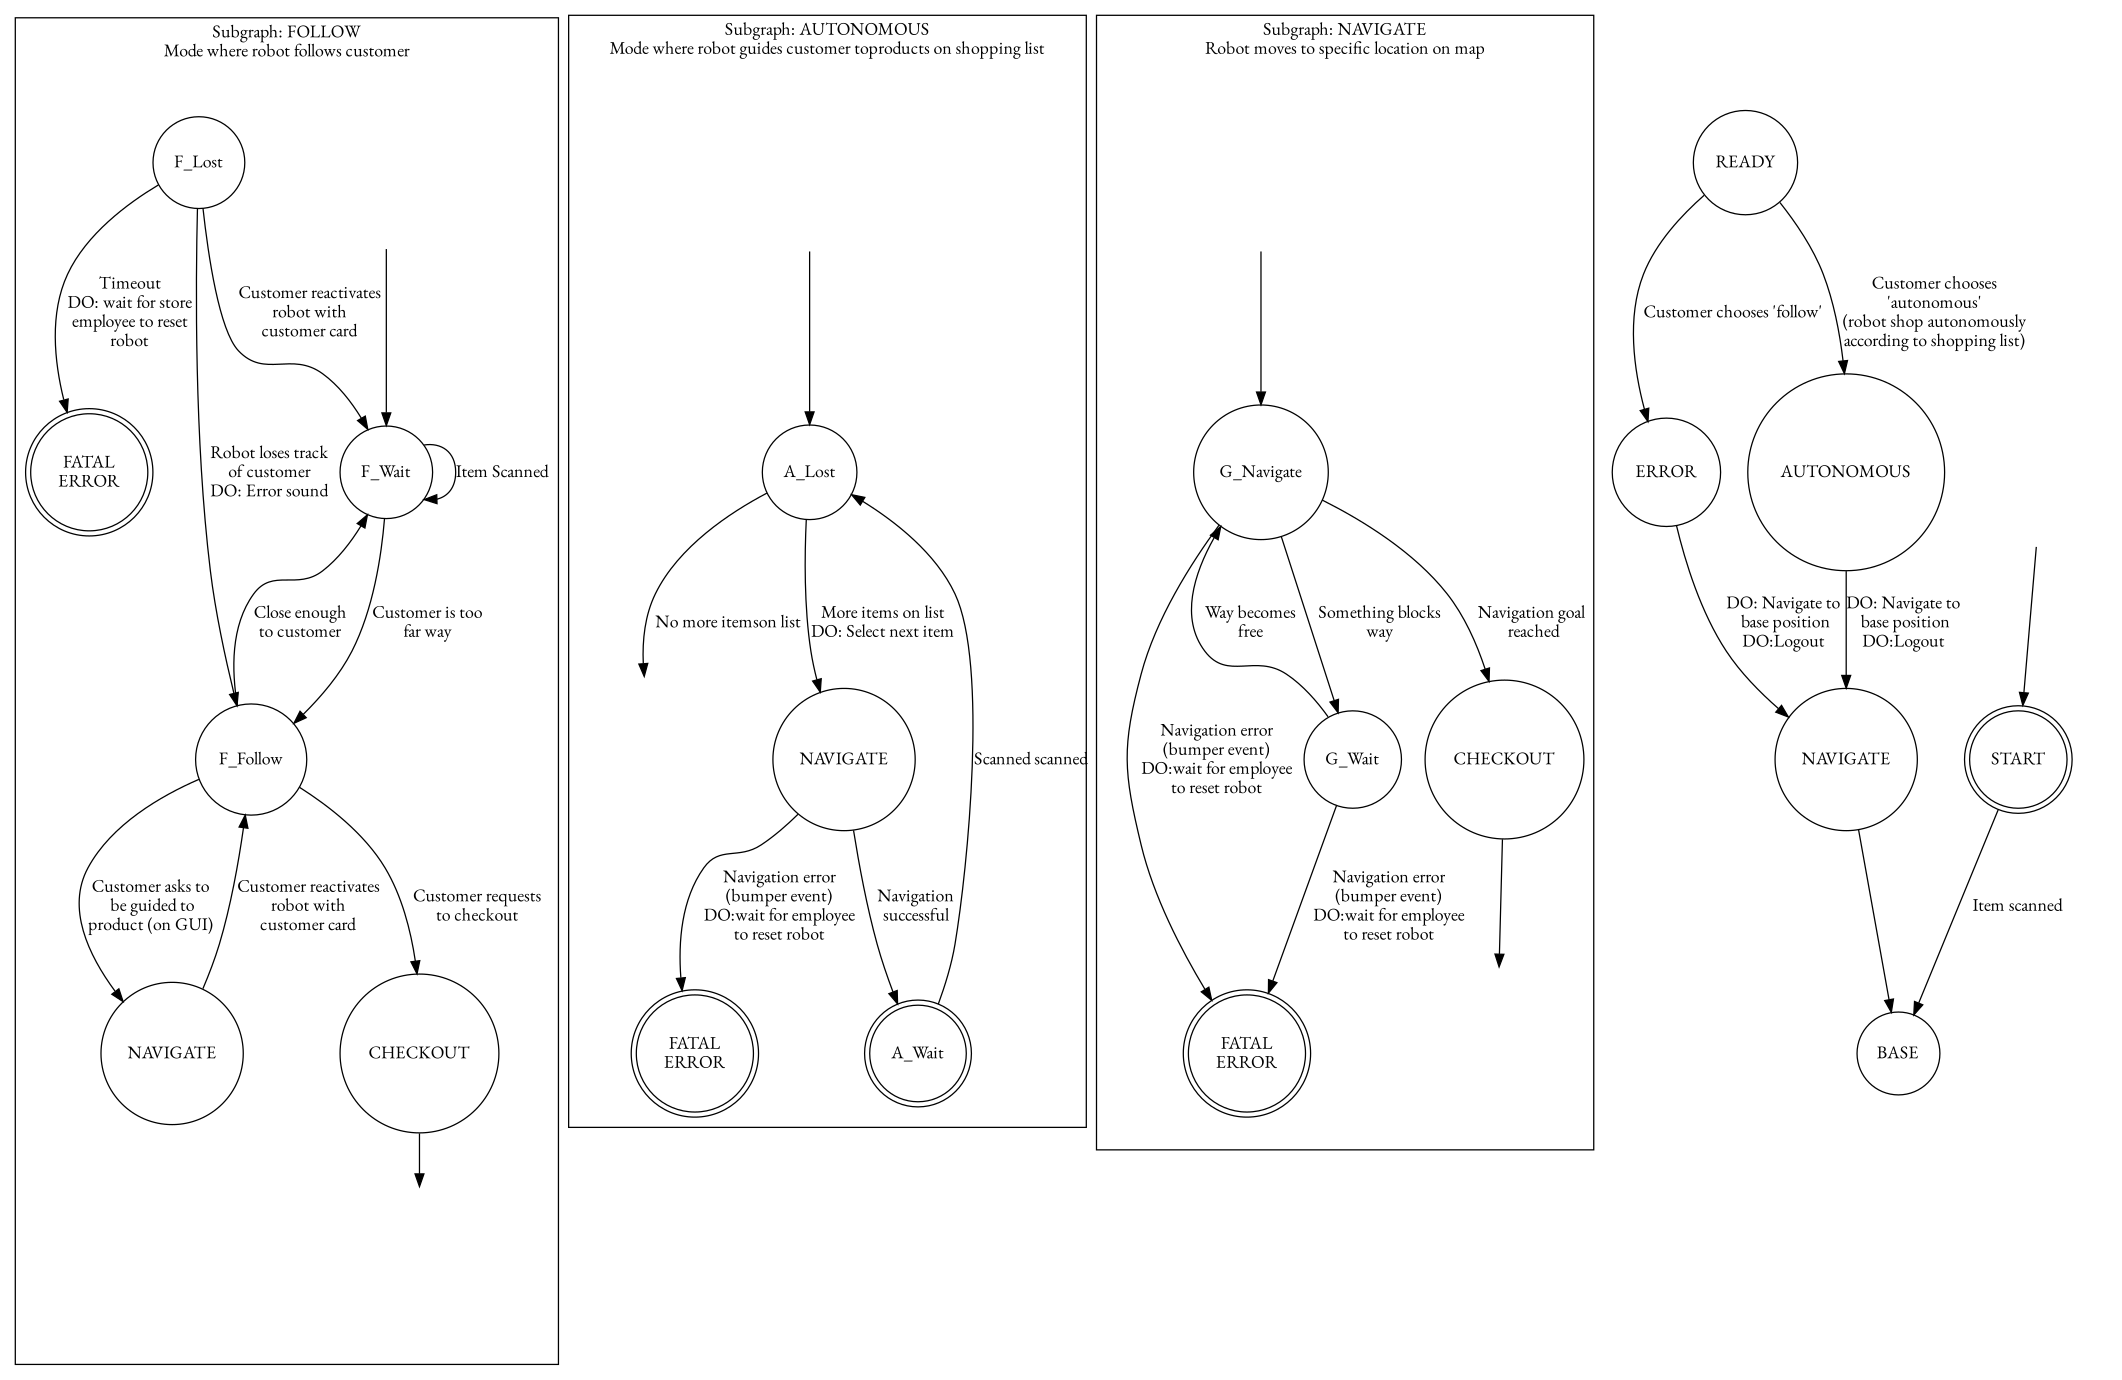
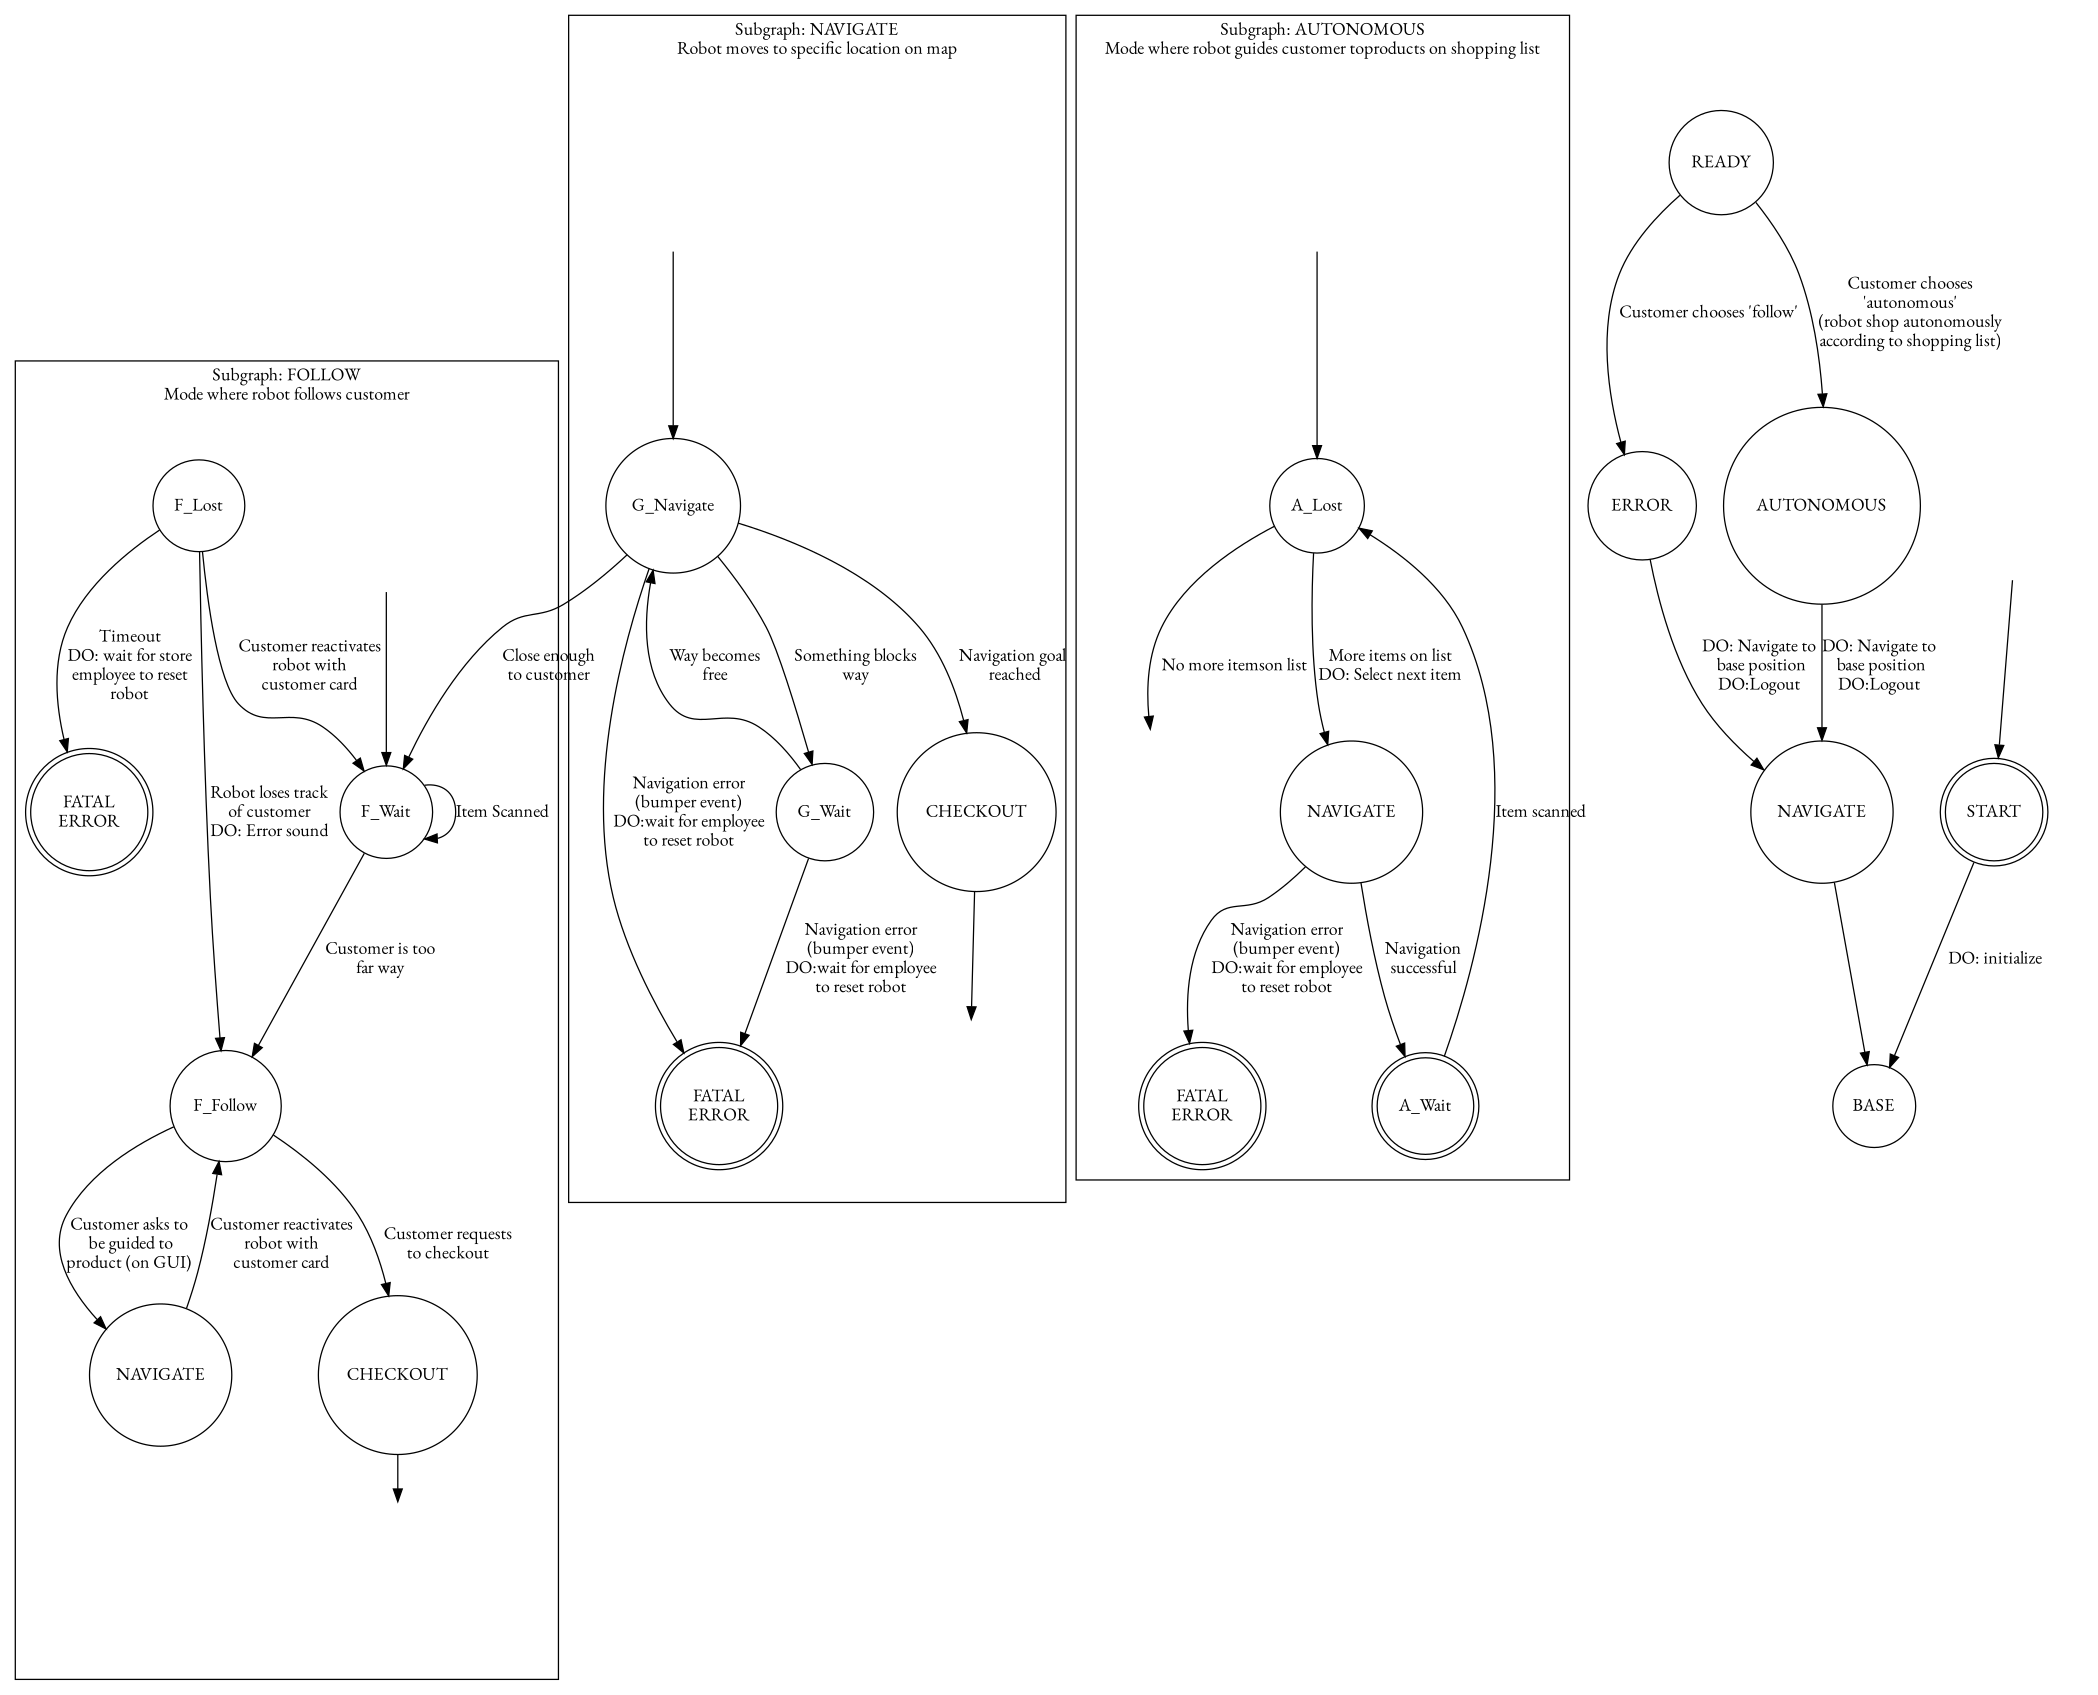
  digraph {
    fontname="EB Garamond"
    node [fontname="EB Garamond" shape=circle]
    edge [fontname="EB Garamond"]
    F_invisible_start [style=invis]
    F_Wait
    F_invisible_end [style=invis]
    n4 [label="FATAL\nERROR" shape=doublecircle]
    n5 [label=NAVIGATE]
    F_Follow
    n7 [label=CHECKOUT]
    F_Lost
    A_invisible_start [style=invis]
    n10 [label=A_Lost]
    A_invisible_end [style=invis]
    n12 [label="FATAL\nERROR" shape=doublecircle]
    n13 [label=NAVIGATE]
    A_Wait [shape=doublecircle]
    G_invisible_start [style=invis]
    G_Navigate
    G_invisible_end [style=invis]
    n18 [label="FATAL\nERROR" shape=doublecircle]
    n19 [label=CHECKOUT]
    G_Wait
    START [shape=doublecircle]
    BASE
    start_invisible [style=invis]
    n24 [label=ERROR]
    READY
    AUTONOMOUS
    NAVIGATE
    subgraph cluster_1 {
      label="Subgraph: FOLLOW\nMode where robot follows customer"
      F_invisible_start
      F_Wait
      F_invisible_end
      n4
      n5
      F_Follow
      n7
      F_Lost
    }
    subgraph cluster_2 {
      label="Subgraph: AUTONOMOUS\nMode where robot guides customer toproducts on shopping list"
      A_invisible_start
      n10
      A_invisible_end
      n12
      n13
      A_Wait
    }
    subgraph cluster_3 {
      label="Subgraph: NAVIGATE\nRobot moves to specific location on map"
      G_invisible_start
      G_Navigate
      G_invisible_end
      n18
      n19
      G_Wait
    }
    F_invisible_start -> F_Wait
    F_Wait -> F_Wait [label="Item Scanned"]
    F_Wait -> F_Follow [label="Customer is too\nfar way"]
    n5 -> F_Follow [label="Customer reactivates\nrobot with\ncustomer card"]
-   F_Follow -> F_Wait [label="Close enough\nto customer"]
+   G_Navigate -> F_Wait [label="Close enough\nto customer"]
    F_Follow -> n5 [label="Customer asks to\n be guided to\nproduct (on GUI)"]
    F_Follow -> n7 [label="Customer requests\nto checkout"]
    n7 -> F_invisible_end
    F_Lost -> F_Wait [label="Customer reactivates\nrobot with\ncustomer card"]
    F_Lost -> n4 [label="Timeout\nDO: wait for store\nemployee to reset\nrobot"]
    F_Lost -> F_Follow [label="Robot loses track\nof customer\nDO: Error sound"]
    A_invisible_start -> n10
    n10 -> A_invisible_end [label="No more items\on list"]
    n10 -> n13 [label="More items on list\nDO: Select next item"]
    n13 -> n12 [label="Navigation error\n(bumper event)\nDO:wait for employee\nto reset robot"]
    n13 -> A_Wait [label="Navigation\nsuccessful"]
-   A_Wait -> n10 [label="Scanned scanned"]
+   A_Wait -> n10 [label="Item scanned"]
    G_invisible_start -> G_Navigate
    G_Navigate -> n18 [label="Navigation error\n(bumper event)\nDO:wait for employee\nto reset robot"]
    G_Navigate -> n19 [label="Navigation goal\n reached"]
    G_Navigate -> G_Wait [label="Something blocks\nway"]
    n19 -> G_invisible_end
    G_Wait -> G_Navigate [label="Way becomes\nfree"]
    G_Wait -> n18 [label="Navigation error\n(bumper event)\nDO:wait for employee\nto reset robot"]
-   START -> BASE [label="Item scanned"]
+   START -> BASE [label="DO: initialize"]
    start_invisible -> START
    n24 -> NAVIGATE [label="DO: Navigate to\n base position\nDO:Logout"]
    READY -> n24 [label="Customer chooses 'follow'"]
    READY -> AUTONOMOUS [label="Customer chooses\n'autonomous'\n(robot shop autonomously\naccording to shopping list)"]
    AUTONOMOUS -> NAVIGATE [label="DO: Navigate to\n base position\nDO:Logout"]
    NAVIGATE -> BASE
  }
